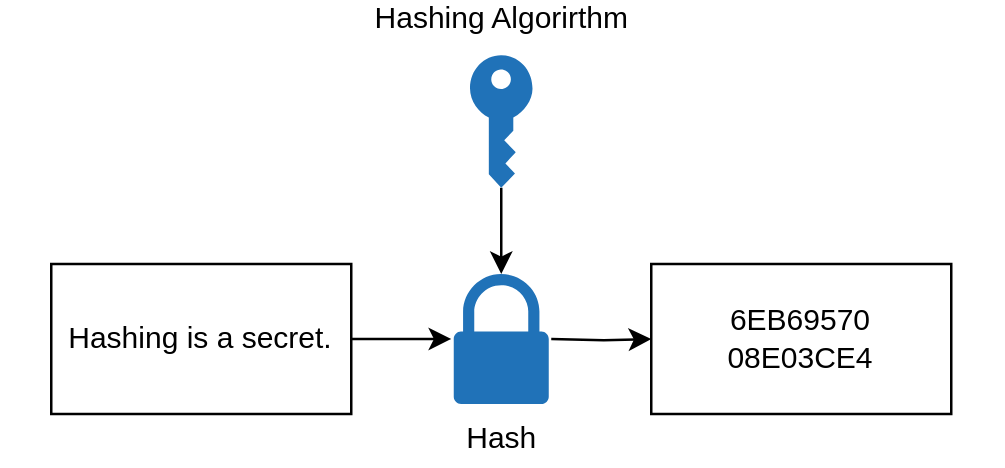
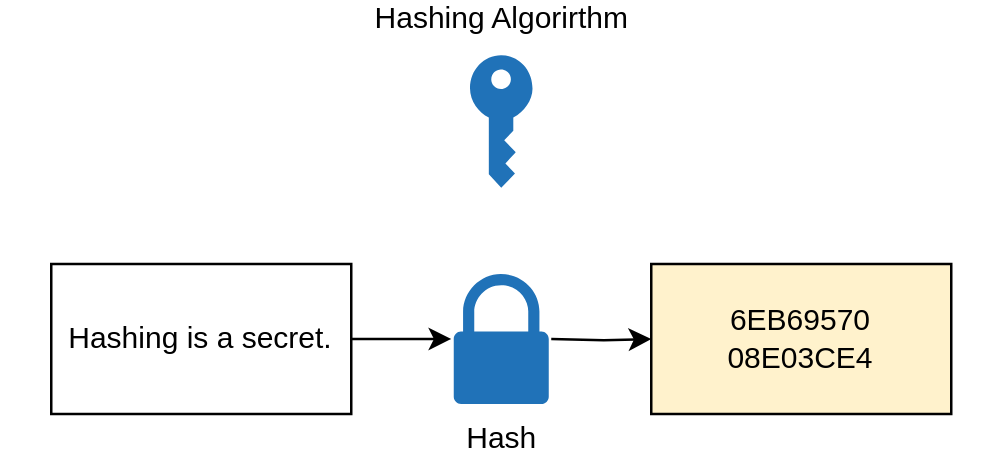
  <mxCell id="0" />
  <mxCell id="1" parent="0" />
  <mxCell id="2" style="edgeStyle=orthogonalEdgeStyle;rounded=0;html=1;jettySize=auto;orthogonalLoop=1;fontSize=12;" parent="1" source="3" edge="1"><mxGeometry relative="1" as="geometry"><mxPoint x="180" y="134" as="targetPoint" /></mxGeometry></mxCell>
  <mxCell id="3" value="Hashing is a secret." style="rounded=0;whiteSpace=wrap;html=1;fontSize=12;" parent="1" vertex="1"><mxGeometry x="20" y="104" width="120" height="60" as="geometry" /></mxCell>
  <mxCell id="4" style="edgeStyle=orthogonalEdgeStyle;rounded=0;html=1;entryX=0;entryY=0.5;jettySize=auto;orthogonalLoop=1;fontSize=12;" parent="1" target="5" edge="1"><mxGeometry relative="1" as="geometry"><mxPoint x="220" y="134" as="sourcePoint" /></mxGeometry></mxCell>
- <mxCell id="5" value="6EB69570&lt;br style=&quot;font-size: 12px;&quot;&gt;08E03CE4&lt;br style=&quot;font-size: 12px;&quot;&gt;" style="rounded=0;whiteSpace=wrap;html=1;fontSize=12;" parent="1" vertex="1"><mxGeometry x="260" y="104" width="120" height="60" as="geometry" /></mxCell>
- <mxCell id="6" value="" style="edgeStyle=orthogonalEdgeStyle;rounded=0;html=1;jettySize=auto;orthogonalLoop=1;" edge="1" parent="1" source="7" target="8"><mxGeometry relative="1" as="geometry" /></mxCell>
+ <mxCell id="5" value="6EB69570&lt;br style=&quot;font-size: 12px;&quot;&gt;08E03CE4&lt;br style=&quot;font-size: 12px;&quot;&gt;" style="rounded=0;whiteSpace=wrap;html=1;fontSize=12;fillColor=#fff2cc;" parent="1" vertex="1"><mxGeometry x="260" y="104" width="120" height="60" as="geometry" /></mxCell>
  <mxCell id="7" value="Hashing Algorirthm" style="shadow=0;dashed=0;html=1;strokeColor=none;labelPosition=center;verticalLabelPosition=bottom;verticalAlign=top;outlineConnect=0;shape=mxgraph.office.security.key_permissions;fillColor=#2072B8;spacing=-80;" vertex="1" parent="1"><mxGeometry x="187.5" y="20.5" width="25" height="53" as="geometry" /></mxCell>
  <mxCell id="8" value="Hash" style="shadow=0;dashed=0;html=1;strokeColor=none;labelPosition=center;verticalLabelPosition=bottom;verticalAlign=top;outlineConnect=0;shape=mxgraph.office.security.lock_protected;fillColor=#2072B8;" vertex="1" parent="1"><mxGeometry x="181" y="108" width="38" height="52" as="geometry" /></mxCell>
